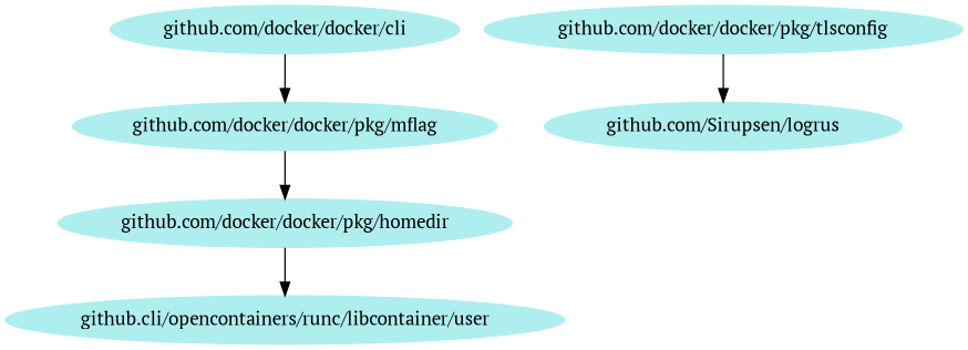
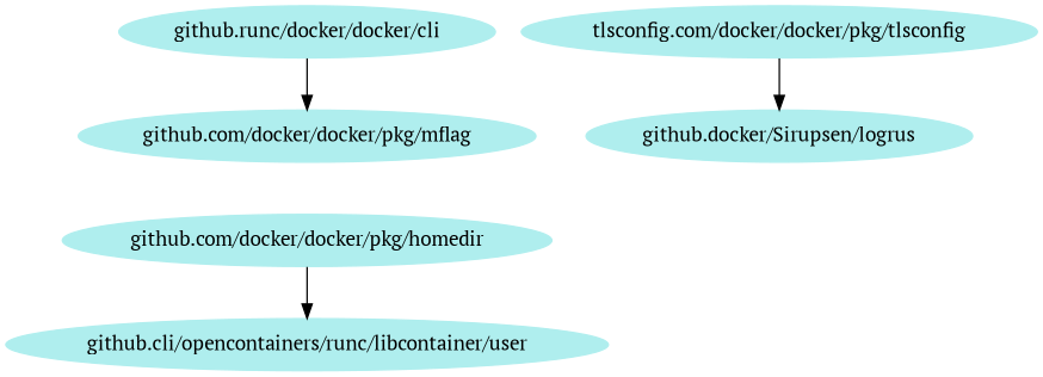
  digraph {
    fontname="PT Serif"
    node [color=paleturquoise fontname="PT Serif" style=filled]
    edge [fontname="PT Serif"]
-   n1 [label="github.com/docker/docker/cli"]
+   n1 [label="github.runc/docker/docker/cli"]
    n2 [label="github.com/docker/docker/pkg/mflag"]
    n3 [label="github.com/docker/docker/pkg/homedir"]
-   n4 [label="github.com/docker/docker/pkg/tlsconfig"]
-   n5 [label="github.com/Sirupsen/logrus"]
+   n4 [label="tlsconfig.com/docker/docker/pkg/tlsconfig"]
+   n5 [label="github.docker/Sirupsen/logrus"]
    n6 [label="github.cli/opencontainers/runc/libcontainer/user"]
    n1 -> n2
-   n2 -> n3
    n3 -> n6
    n4 -> n5
  }
